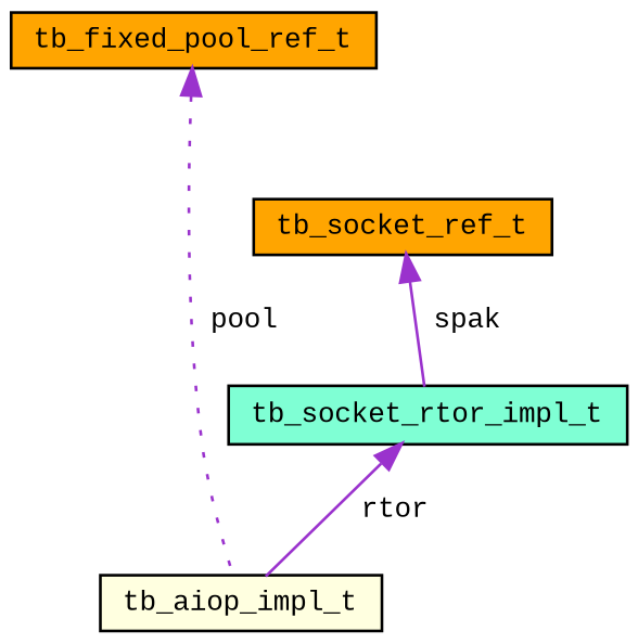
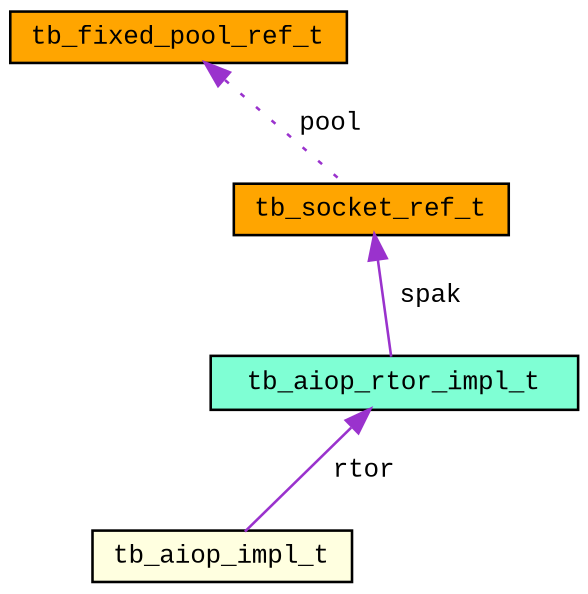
  digraph {
    node [color=black fillcolor=orange fontname=CourierNew fontsize=10 shape=record style=filled]
    edge [color=darkorchid3 dir=back fontname=CourierNew fontsize=10 labelfontname=CourierNew labelfontsize=10 style=solid]
    n1 [fillcolor=lightyellow fontcolor=black height=0.2 label=tb_aiop_impl_t width=0.4]
-   n2 [fillcolor=aquamarine height=0.2 label=tb_socket_rtor_impl_t width=0.4]
+   n2 [fillcolor=aquamarine height=0.2 label=tb_aiop_rtor_impl_t width=0.4]
    n3 [height=0.2 label=tb_fixed_pool_ref_t width=0.4]
    n4 [height=0.2 label=tb_socket_ref_t width=0.4]
    n2 -> n1 [label=" rtor"]
-   n3 -> n1 [label=" pool" style=dotted]
+   n3 -> n4 [label=" pool" style=dotted]
    n4 -> n2 [label=" spak"]
  }
